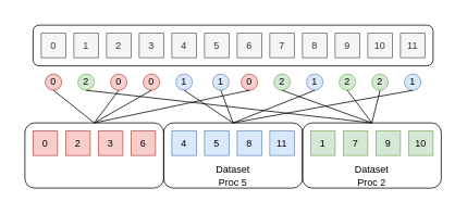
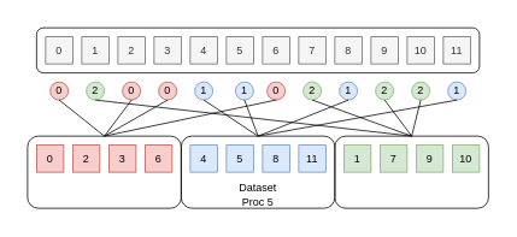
  <mxCell id="0" />
  <mxCell id="1" parent="0" />
  <mxCell id="2" value="" style="rounded=1;whiteSpace=wrap;html=1;fillColor=none;strokeColor=none;" parent="1" vertex="1"><mxGeometry x="20" y="20" width="530" height="220" as="geometry" /></mxCell>
  <mxCell id="3" value="" style="rounded=1;whiteSpace=wrap;html=1;fillColor=none;" parent="1" vertex="1"><mxGeometry x="30" y="150" width="170" height="80" as="geometry" /></mxCell>
  <mxCell id="4" value="" style="rounded=1;whiteSpace=wrap;html=1;fillColor=none;" parent="1" vertex="1"><mxGeometry x="200" y="150" width="170" height="80" as="geometry" /></mxCell>
  <mxCell id="5" value="" style="rounded=1;whiteSpace=wrap;html=1;fillColor=none;" parent="1" vertex="1"><mxGeometry x="40" y="30" width="490" height="50" as="geometry" /></mxCell>
  <mxCell id="6" value="0" style="rounded=0;whiteSpace=wrap;html=1;fillColor=#f5f5f5;strokeColor=#666666;fontColor=#333333;" parent="1" vertex="1"><mxGeometry x="50" y="40" width="30" height="30" as="geometry" /></mxCell>
  <mxCell id="7" value="1" style="rounded=0;whiteSpace=wrap;html=1;fillColor=#f5f5f5;strokeColor=#666666;fontColor=#333333;" parent="1" vertex="1"><mxGeometry x="90" y="40" width="30" height="30" as="geometry" /></mxCell>
  <mxCell id="8" value="2" style="rounded=0;whiteSpace=wrap;html=1;fillColor=#f5f5f5;strokeColor=#666666;fontColor=#333333;" parent="1" vertex="1"><mxGeometry x="130" y="40" width="30" height="30" as="geometry" /></mxCell>
  <mxCell id="9" value="3" style="rounded=0;whiteSpace=wrap;html=1;fillColor=#f5f5f5;strokeColor=#666666;fontColor=#333333;" parent="1" vertex="1"><mxGeometry x="170" y="40" width="30" height="30" as="geometry" /></mxCell>
  <mxCell id="10" value="4" style="rounded=0;whiteSpace=wrap;html=1;fillColor=#f5f5f5;strokeColor=#666666;fontColor=#333333;" parent="1" vertex="1"><mxGeometry x="210" y="40" width="30" height="30" as="geometry" /></mxCell>
  <mxCell id="11" value="5" style="rounded=0;whiteSpace=wrap;html=1;fillColor=#f5f5f5;strokeColor=#666666;fontColor=#333333;" parent="1" vertex="1"><mxGeometry x="250" y="40" width="30" height="30" as="geometry" /></mxCell>
  <mxCell id="12" value="6" style="rounded=0;whiteSpace=wrap;html=1;fillColor=#f5f5f5;strokeColor=#666666;fontColor=#333333;" parent="1" vertex="1"><mxGeometry x="290" y="40" width="30" height="30" as="geometry" /></mxCell>
  <mxCell id="13" value="7" style="rounded=0;whiteSpace=wrap;html=1;fillColor=#f5f5f5;strokeColor=#666666;fontColor=#333333;" parent="1" vertex="1"><mxGeometry x="330" y="40" width="30" height="30" as="geometry" /></mxCell>
  <mxCell id="14" value="8" style="rounded=0;whiteSpace=wrap;html=1;fillColor=#f5f5f5;strokeColor=#666666;fontColor=#333333;" parent="1" vertex="1"><mxGeometry x="370" y="40" width="30" height="30" as="geometry" /></mxCell>
  <mxCell id="15" value="9" style="rounded=0;whiteSpace=wrap;html=1;fillColor=#f5f5f5;strokeColor=#666666;fontColor=#333333;" parent="1" vertex="1"><mxGeometry x="410" y="40" width="30" height="30" as="geometry" /></mxCell>
  <mxCell id="16" value="10" style="rounded=0;whiteSpace=wrap;html=1;fillColor=#f5f5f5;strokeColor=#666666;fontColor=#333333;" parent="1" vertex="1"><mxGeometry x="450" y="40" width="30" height="30" as="geometry" /></mxCell>
  <mxCell id="17" value="11" style="rounded=0;whiteSpace=wrap;html=1;fillColor=#f5f5f5;strokeColor=#666666;fontColor=#333333;" parent="1" vertex="1"><mxGeometry x="490" y="40" width="30" height="30" as="geometry" /></mxCell>
  <mxCell id="18" value="0" style="ellipse;whiteSpace=wrap;html=1;aspect=fixed;fillColor=#f8cecc;strokeColor=#b85450;" parent="1" vertex="1"><mxGeometry x="55" y="90" width="20" height="20" as="geometry" /></mxCell>
  <mxCell id="19" value="1" style="ellipse;whiteSpace=wrap;html=1;aspect=fixed;fillColor=#dae8fc;strokeColor=#6c8ebf;" parent="1" vertex="1"><mxGeometry x="215" y="90" width="20" height="20" as="geometry" /></mxCell>
  <mxCell id="20" value="0" style="ellipse;whiteSpace=wrap;html=1;aspect=fixed;fillColor=#f8cecc;strokeColor=#b85450;" parent="1" vertex="1"><mxGeometry x="135" y="90" width="20" height="20" as="geometry" /></mxCell>
  <mxCell id="21" value="0" style="ellipse;whiteSpace=wrap;html=1;aspect=fixed;fillColor=#f8cecc;strokeColor=#b85450;" parent="1" vertex="1"><mxGeometry x="175" y="90" width="20" height="20" as="geometry" /></mxCell>
  <mxCell id="22" value="0" style="ellipse;whiteSpace=wrap;html=1;aspect=fixed;fillColor=#f8cecc;strokeColor=#b85450;" parent="1" vertex="1"><mxGeometry x="295" y="90" width="20" height="20" as="geometry" /></mxCell>
  <mxCell id="23" value="1" style="ellipse;whiteSpace=wrap;html=1;aspect=fixed;fillColor=#dae8fc;strokeColor=#6c8ebf;" parent="1" vertex="1"><mxGeometry x="260" y="90" width="20" height="20" as="geometry" /></mxCell>
  <mxCell id="24" value="1" style="ellipse;whiteSpace=wrap;html=1;aspect=fixed;fillColor=#dae8fc;strokeColor=#6c8ebf;" parent="1" vertex="1"><mxGeometry x="375" y="90" width="20" height="20" as="geometry" /></mxCell>
  <mxCell id="25" value="1" style="ellipse;whiteSpace=wrap;html=1;aspect=fixed;fillColor=#dae8fc;strokeColor=#6c8ebf;" parent="1" vertex="1"><mxGeometry x="495" y="90" width="20" height="20" as="geometry" /></mxCell>
  <mxCell id="26" value="2" style="ellipse;whiteSpace=wrap;html=1;aspect=fixed;fillColor=#d5e8d4;strokeColor=#82b366;" parent="1" vertex="1"><mxGeometry x="455" y="90" width="20" height="20" as="geometry" /></mxCell>
  <mxCell id="27" value="2" style="ellipse;whiteSpace=wrap;html=1;aspect=fixed;fillColor=#d5e8d4;strokeColor=#82b366;" parent="1" vertex="1"><mxGeometry x="415" y="90" width="20" height="20" as="geometry" /></mxCell>
  <mxCell id="28" value="2" style="ellipse;whiteSpace=wrap;html=1;aspect=fixed;fillColor=#d5e8d4;strokeColor=#82b366;" parent="1" vertex="1"><mxGeometry x="335" y="90" width="20" height="20" as="geometry" /></mxCell>
  <mxCell id="29" value="2" style="ellipse;whiteSpace=wrap;html=1;aspect=fixed;fillColor=#d5e8d4;strokeColor=#82b366;" parent="1" vertex="1"><mxGeometry x="95" y="90" width="20" height="20" as="geometry" /></mxCell>
  <mxCell id="30" value="0" style="rounded=0;whiteSpace=wrap;html=1;fillColor=#f8cecc;strokeColor=#b85450;" parent="1" vertex="1"><mxGeometry x="40" y="160" width="30" height="30" as="geometry" /></mxCell>
  <mxCell id="31" value="2" style="rounded=0;whiteSpace=wrap;html=1;fillColor=#f8cecc;strokeColor=#b85450;" parent="1" vertex="1"><mxGeometry x="80" y="160" width="30" height="30" as="geometry" /></mxCell>
  <mxCell id="32" value="3" style="rounded=0;whiteSpace=wrap;html=1;fillColor=#f8cecc;strokeColor=#b85450;" parent="1" vertex="1"><mxGeometry x="120" y="160" width="30" height="30" as="geometry" /></mxCell>
  <mxCell id="33" value="6" style="rounded=0;whiteSpace=wrap;html=1;fillColor=#f8cecc;strokeColor=#b85450;" parent="1" vertex="1"><mxGeometry x="160" y="160" width="30" height="30" as="geometry" /></mxCell>
  <mxCell id="34" value="4" style="rounded=0;whiteSpace=wrap;html=1;fillColor=#dae8fc;strokeColor=#6c8ebf;" parent="1" vertex="1"><mxGeometry x="210" y="160" width="30" height="30" as="geometry" /></mxCell>
  <mxCell id="35" value="5" style="rounded=0;whiteSpace=wrap;html=1;fillColor=#dae8fc;strokeColor=#6c8ebf;" parent="1" vertex="1"><mxGeometry x="250" y="160" width="30" height="30" as="geometry" /></mxCell>
  <mxCell id="36" value="8" style="rounded=0;whiteSpace=wrap;html=1;fillColor=#dae8fc;strokeColor=#6c8ebf;" parent="1" vertex="1"><mxGeometry x="290" y="160" width="30" height="30" as="geometry" /></mxCell>
  <mxCell id="37" value="11" style="rounded=0;whiteSpace=wrap;html=1;fillColor=#dae8fc;strokeColor=#6c8ebf;" parent="1" vertex="1"><mxGeometry x="330" y="160" width="30" height="30" as="geometry" /></mxCell>
  <mxCell id="38" value="" style="rounded=1;whiteSpace=wrap;html=1;fillColor=none;" parent="1" vertex="1"><mxGeometry x="370" y="150" width="170" height="80" as="geometry" /></mxCell>
  <mxCell id="39" value="1" style="rounded=0;whiteSpace=wrap;html=1;fillColor=#d5e8d4;strokeColor=#82b366;" parent="1" vertex="1"><mxGeometry x="380" y="160" width="30" height="30" as="geometry" /></mxCell>
  <mxCell id="40" value="7" style="rounded=0;whiteSpace=wrap;html=1;fillColor=#d5e8d4;strokeColor=#82b366;" parent="1" vertex="1"><mxGeometry x="420" y="160" width="30" height="30" as="geometry" /></mxCell>
  <mxCell id="41" value="9" style="rounded=0;whiteSpace=wrap;html=1;fillColor=#d5e8d4;strokeColor=#82b366;" parent="1" vertex="1"><mxGeometry x="460" y="160" width="30" height="30" as="geometry" /></mxCell>
  <mxCell id="42" value="10" style="rounded=0;whiteSpace=wrap;html=1;fillColor=#d5e8d4;strokeColor=#82b366;" parent="1" vertex="1"><mxGeometry x="500" y="160" width="30" height="30" as="geometry" /></mxCell>
  <mxCell id="43" value="Dataset Proc 5" style="text;html=1;strokeColor=none;fillColor=none;align=center;verticalAlign=middle;whiteSpace=wrap;rounded=0;" parent="1" vertex="1"><mxGeometry x="255" y="200" width="60" height="30" as="geometry" /></mxCell>
- <mxCell id="44" value="Dataset Proc 2" style="text;html=1;strokeColor=none;fillColor=none;align=center;verticalAlign=middle;whiteSpace=wrap;rounded=0;" parent="1" vertex="1"><mxGeometry x="425" y="200" width="60" height="30" as="geometry" /></mxCell>
  <mxCell id="45" value="" style="endArrow=none;html=1;rounded=0;exitX=0.5;exitY=1;exitDx=0;exitDy=0;entryX=0.5;entryY=0;entryDx=0;entryDy=0;startArrow=none;startFill=0;endFill=0;" parent="1" source="18" target="3" edge="1"><mxGeometry width="50" height="50" relative="1" as="geometry"><mxPoint x="150" y="340" as="sourcePoint" /><mxPoint x="200" y="290" as="targetPoint" /></mxGeometry></mxCell>
  <mxCell id="46" value="" style="endArrow=none;html=1;rounded=0;exitX=0.5;exitY=1;exitDx=0;exitDy=0;entryX=0.5;entryY=0;entryDx=0;entryDy=0;startArrow=none;startFill=0;endFill=0;" parent="1" source="20" target="3" edge="1"><mxGeometry width="50" height="50" relative="1" as="geometry"><mxPoint x="75" y="120" as="sourcePoint" /><mxPoint x="135" y="160" as="targetPoint" /></mxGeometry></mxCell>
  <mxCell id="47" value="" style="endArrow=none;html=1;rounded=0;exitX=0.5;exitY=1;exitDx=0;exitDy=0;entryX=0.5;entryY=0;entryDx=0;entryDy=0;startArrow=none;startFill=0;endFill=0;" parent="1" source="21" target="3" edge="1"><mxGeometry width="50" height="50" relative="1" as="geometry"><mxPoint x="155" y="120" as="sourcePoint" /><mxPoint x="135" y="160" as="targetPoint" /></mxGeometry></mxCell>
  <mxCell id="48" value="" style="endArrow=none;html=1;rounded=0;exitX=0.5;exitY=1;exitDx=0;exitDy=0;entryX=0.5;entryY=0;entryDx=0;entryDy=0;startArrow=none;startFill=0;endFill=0;" parent="1" source="22" target="3" edge="1"><mxGeometry width="50" height="50" relative="1" as="geometry"><mxPoint x="195" y="120" as="sourcePoint" /><mxPoint x="135" y="160" as="targetPoint" /></mxGeometry></mxCell>
  <mxCell id="49" value="" style="endArrow=none;html=1;rounded=0;exitX=0.5;exitY=1;exitDx=0;exitDy=0;entryX=0.5;entryY=0;entryDx=0;entryDy=0;startArrow=none;startFill=0;endFill=0;" parent="1" source="24" target="4" edge="1"><mxGeometry width="50" height="50" relative="1" as="geometry"><mxPoint x="315" y="120" as="sourcePoint" /><mxPoint x="135" y="160" as="targetPoint" /></mxGeometry></mxCell>
  <mxCell id="50" value="" style="endArrow=none;html=1;rounded=0;exitX=0.5;exitY=1;exitDx=0;exitDy=0;entryX=0.5;entryY=0;entryDx=0;entryDy=0;startArrow=none;startFill=0;endFill=0;" parent="1" source="23" target="4" edge="1"><mxGeometry width="50" height="50" relative="1" as="geometry"><mxPoint x="395" y="120" as="sourcePoint" /><mxPoint x="305" y="160" as="targetPoint" /></mxGeometry></mxCell>
  <mxCell id="51" value="" style="endArrow=none;html=1;rounded=0;exitX=0.5;exitY=1;exitDx=0;exitDy=0;entryX=0.5;entryY=0;entryDx=0;entryDy=0;startArrow=none;startFill=0;endFill=0;" parent="1" source="19" target="4" edge="1"><mxGeometry width="50" height="50" relative="1" as="geometry"><mxPoint x="280" y="120" as="sourcePoint" /><mxPoint x="305" y="160" as="targetPoint" /></mxGeometry></mxCell>
  <mxCell id="52" value="" style="endArrow=none;html=1;rounded=0;exitX=0.5;exitY=1;exitDx=0;exitDy=0;entryX=0.5;entryY=0;entryDx=0;entryDy=0;startArrow=none;startFill=0;endFill=0;" parent="1" source="25" target="4" edge="1"><mxGeometry width="50" height="50" relative="1" as="geometry"><mxPoint x="235" y="120" as="sourcePoint" /><mxPoint x="305" y="160" as="targetPoint" /></mxGeometry></mxCell>
  <mxCell id="53" value="" style="endArrow=none;html=1;rounded=0;exitX=0.5;exitY=1;exitDx=0;exitDy=0;entryX=0.5;entryY=0;entryDx=0;entryDy=0;endFill=0;startArrow=none;startFill=0;" parent="1" source="29" target="38" edge="1"><mxGeometry width="50" height="50" relative="1" as="geometry"><mxPoint x="235" y="120" as="sourcePoint" /><mxPoint x="305" y="160" as="targetPoint" /></mxGeometry></mxCell>
  <mxCell id="54" value="" style="endArrow=none;html=1;rounded=0;exitX=0.5;exitY=1;exitDx=0;exitDy=0;entryX=0.5;entryY=0;entryDx=0;entryDy=0;endFill=0;startArrow=none;startFill=0;" parent="1" source="28" target="38" edge="1"><mxGeometry width="50" height="50" relative="1" as="geometry"><mxPoint x="115" y="120" as="sourcePoint" /><mxPoint x="475" y="160" as="targetPoint" /></mxGeometry></mxCell>
  <mxCell id="55" value="" style="endArrow=none;html=1;rounded=0;exitX=0.5;exitY=1;exitDx=0;exitDy=0;entryX=0.5;entryY=0;entryDx=0;entryDy=0;endFill=0;startArrow=none;startFill=0;" parent="1" source="27" target="38" edge="1"><mxGeometry width="50" height="50" relative="1" as="geometry"><mxPoint x="355" y="120" as="sourcePoint" /><mxPoint x="475" y="160" as="targetPoint" /></mxGeometry></mxCell>
  <mxCell id="56" value="" style="endArrow=none;html=1;rounded=0;exitX=0.5;exitY=1;exitDx=0;exitDy=0;entryX=0.5;entryY=0;entryDx=0;entryDy=0;endFill=0;startArrow=none;startFill=0;" parent="1" source="26" target="38" edge="1"><mxGeometry width="50" height="50" relative="1" as="geometry"><mxPoint x="435" y="120" as="sourcePoint" /><mxPoint x="475" y="160" as="targetPoint" /></mxGeometry></mxCell>
